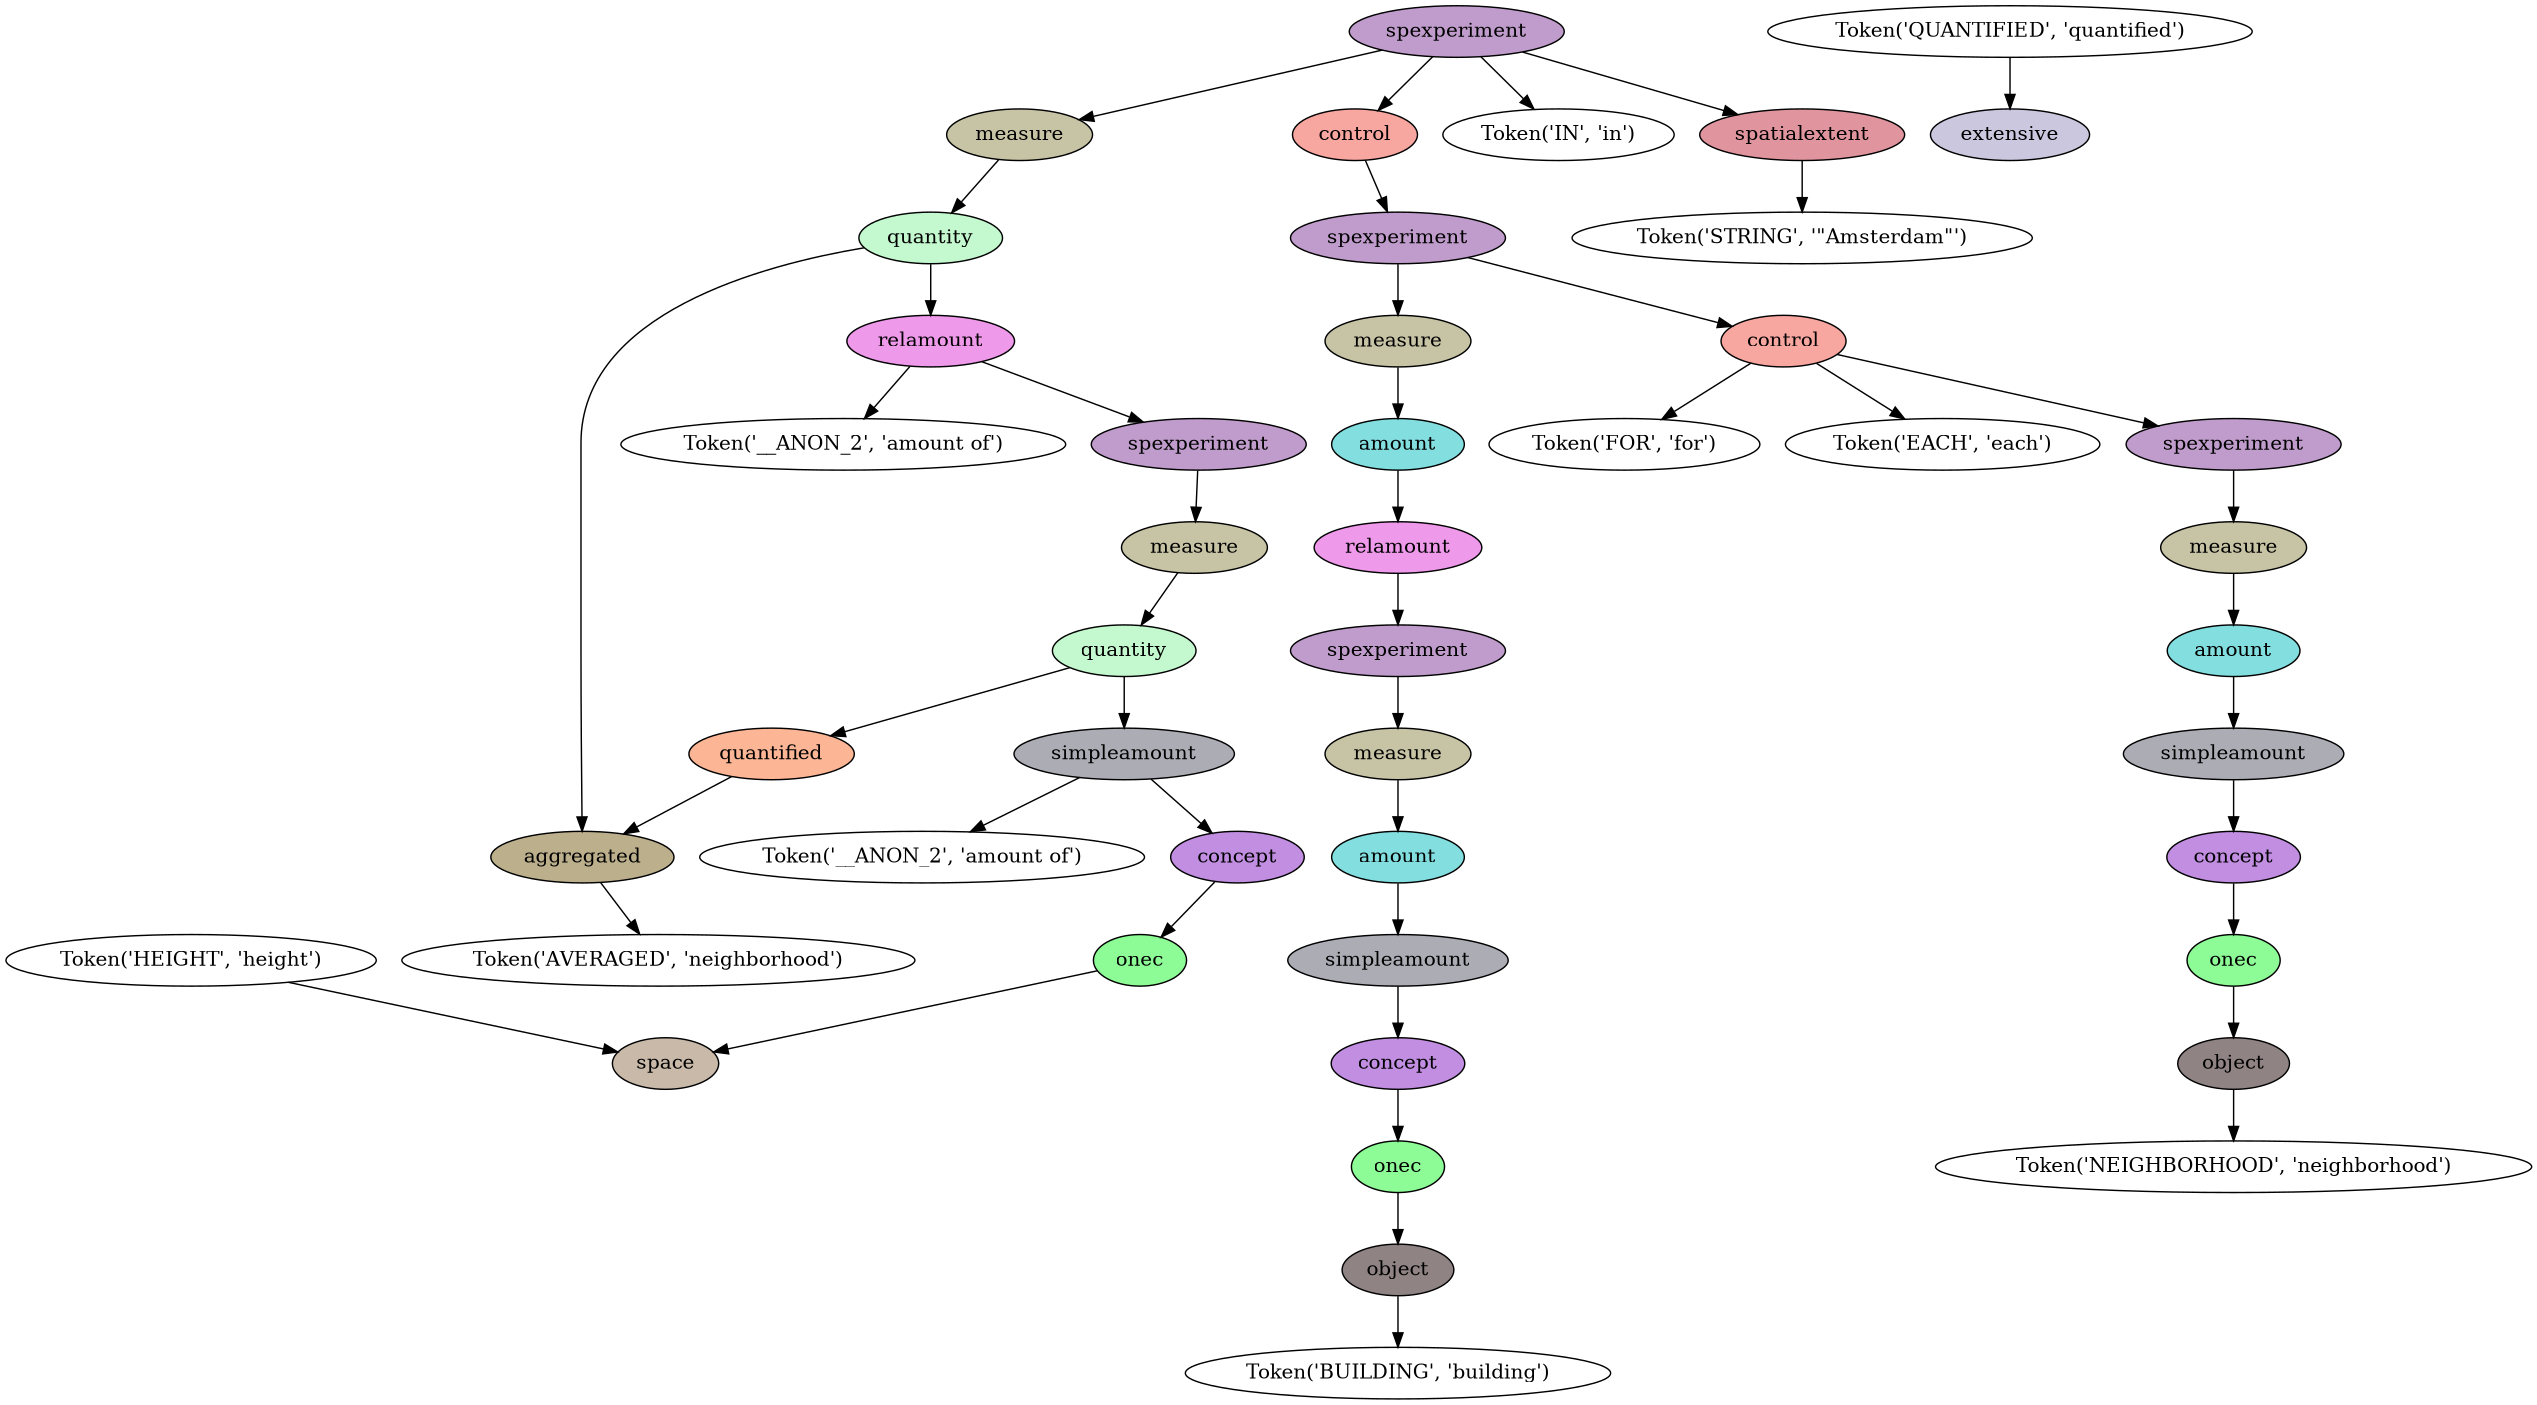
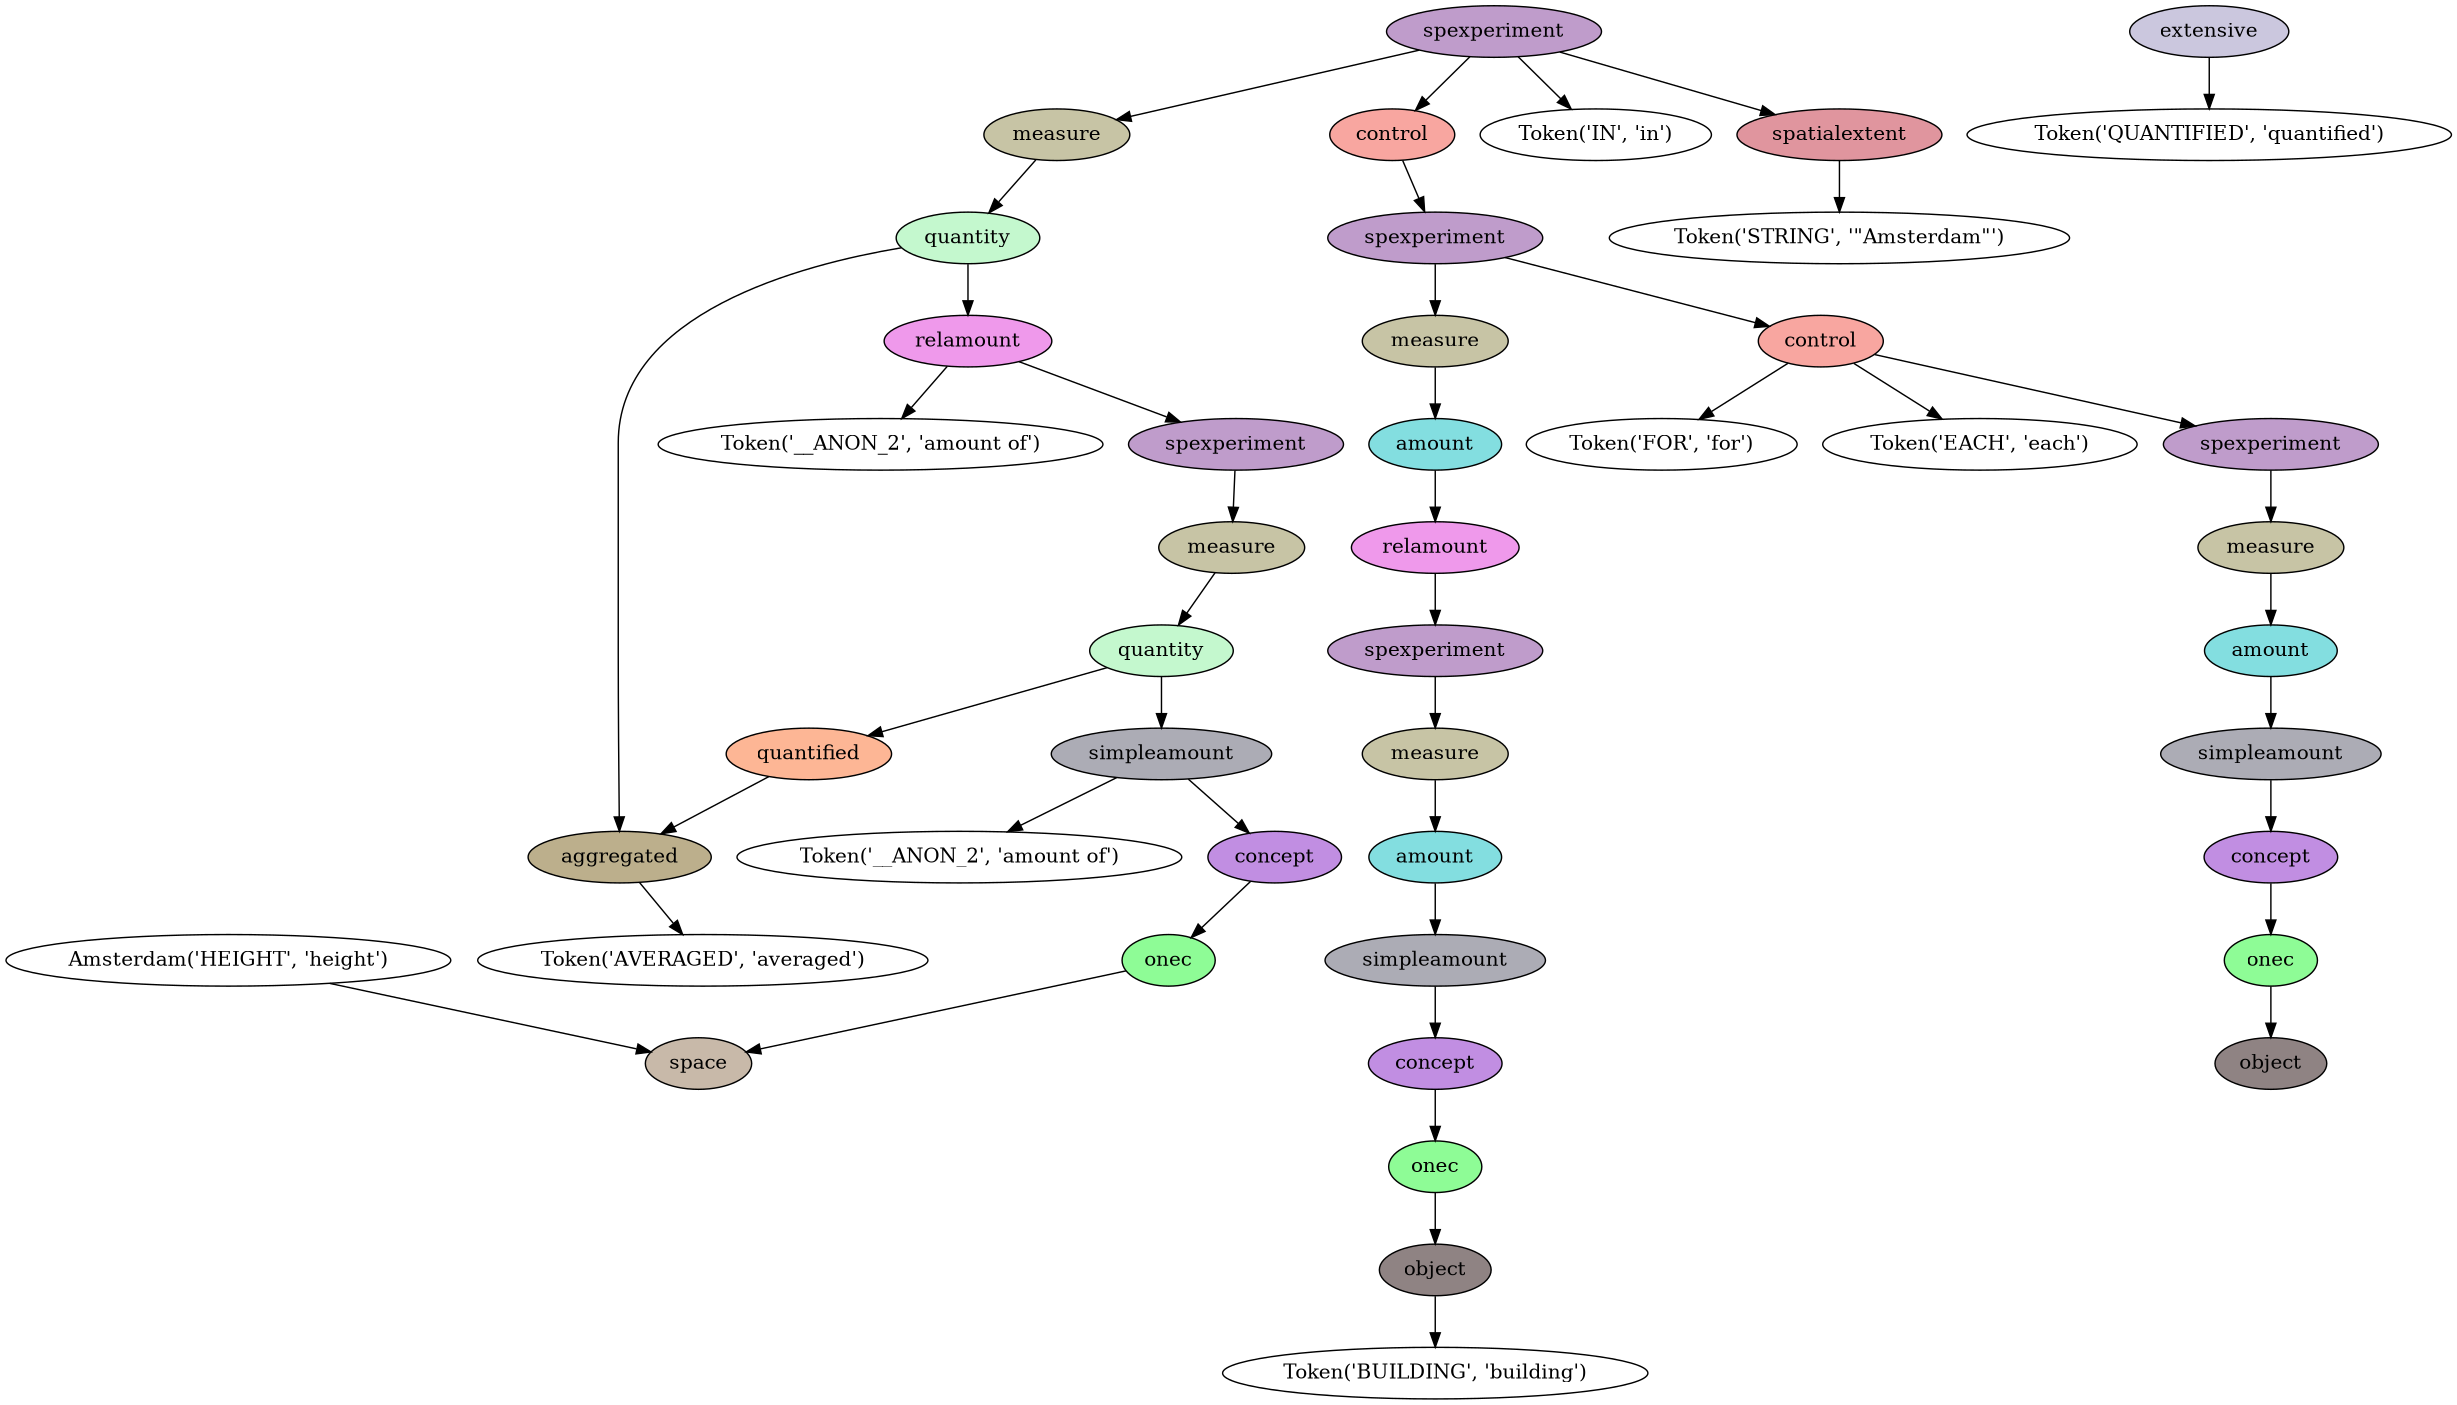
  digraph {
    rankdir=TB
    node [style=filled]
-   n1 [label="Token('AVERAGED', 'neighborhood')" style=""]
+   n1 [label="Token('AVERAGED', 'averaged')" style=""]
    n2 [fillcolor="#bcaf8c" label=aggregated]
    n3 [label="Token('__ANON_2', 'amount of')" style=""]
    n4 [label="Token('QUANTIFIED', 'quantified')" style=""]
    n5 [fillcolor="#cbc7de" label=extensive]
    n6 [fillcolor="#fdb695" label=quantified]
    n7 [label="Token('__ANON_2', 'amount of')" style=""]
-   n8 [label="Token('HEIGHT', 'height')" style=""]
+   n8 [label="Amsterdam('HEIGHT', 'height')" style=""]
    n9 [fillcolor="#c8b9a9" label=space]
    n10 [fillcolor="#8efc96" label=onec]
    n11 [fillcolor="#c18ee2" label=concept]
    n12 [fillcolor="#acacb5" label=simpleamount]
    n13 [fillcolor="#c4f8ce" label=quantity]
    n14 [fillcolor="#c7c4a5" label=measure]
    n15 [fillcolor="#bf9ccb" label=spexperiment]
    n16 [fillcolor="#ef99eb" label=relamount]
    n17 [fillcolor="#c4f8ce" label=quantity]
    n18 [fillcolor="#c7c4a5" label=measure]
    n19 [label="Token('BUILDING', 'building')" style=""]
    n20 [fillcolor="#8f8383" label=object]
    n21 [fillcolor="#8efc96" label=onec]
    n22 [fillcolor="#c18ee2" label=concept]
    n23 [fillcolor="#acacb5" label=simpleamount]
    n24 [fillcolor="#83dee0" label=amount]
    n25 [fillcolor="#c7c4a5" label=measure]
    n26 [fillcolor="#bf9ccb" label=spexperiment]
    n27 [fillcolor="#ef99eb" label=relamount]
    n28 [fillcolor="#83dee0" label=amount]
    n29 [fillcolor="#c7c4a5" label=measure]
    n30 [label="Token('FOR', 'for')" style=""]
    n31 [label="Token('EACH', 'each')" style=""]
-   n32 [label="Token('NEIGHBORHOOD', 'neighborhood')" style=""]
    n33 [fillcolor="#8f8383" label=object]
    n34 [fillcolor="#8efc96" label=onec]
    n35 [fillcolor="#c18ee2" label=concept]
    n36 [fillcolor="#acacb5" label=simpleamount]
    n37 [fillcolor="#83dee0" label=amount]
    n38 [fillcolor="#c7c4a5" label=measure]
    n39 [fillcolor="#bf9ccb" label=spexperiment]
    n40 [fillcolor="#f8a6a0" label=control]
    n41 [fillcolor="#bf9ccb" label=spexperiment]
    n42 [fillcolor="#f8a6a0" label=control]
    n43 [label="Token('IN', 'in')" style=""]
    n44 [label="Token('STRING', '\"Amsterdam\"')" style=""]
    n45 [fillcolor="#e0959e" label=spatialextent]
    n46 [fillcolor="#bf9ccb" label=spexperiment]
    n2 -> n1
-   n4 -> n5
+   n5 -> n4
    n6 -> n2
    n8 -> n9
    n10 -> n9
    n11 -> n10
    n12 -> n7
    n12 -> n11
    n13 -> n6
    n13 -> n12
    n14 -> n13
    n15 -> n14
    n16 -> n3
    n16 -> n15
    n17 -> n2
    n17 -> n16
    n18 -> n17
    n20 -> n19
    n21 -> n20
    n22 -> n21
    n23 -> n22
    n24 -> n23
    n25 -> n24
    n26 -> n25
    n27 -> n26
    n28 -> n27
    n29 -> n28
-   n33 -> n32
    n34 -> n33
    n35 -> n34
    n36 -> n35
    n37 -> n36
    n38 -> n37
    n39 -> n38
    n40 -> n30
    n40 -> n31
    n40 -> n39
    n41 -> n29
    n41 -> n40
    n42 -> n41
    n45 -> n44
    n46 -> n18
    n46 -> n42
    n46 -> n43
    n46 -> n45
  }
